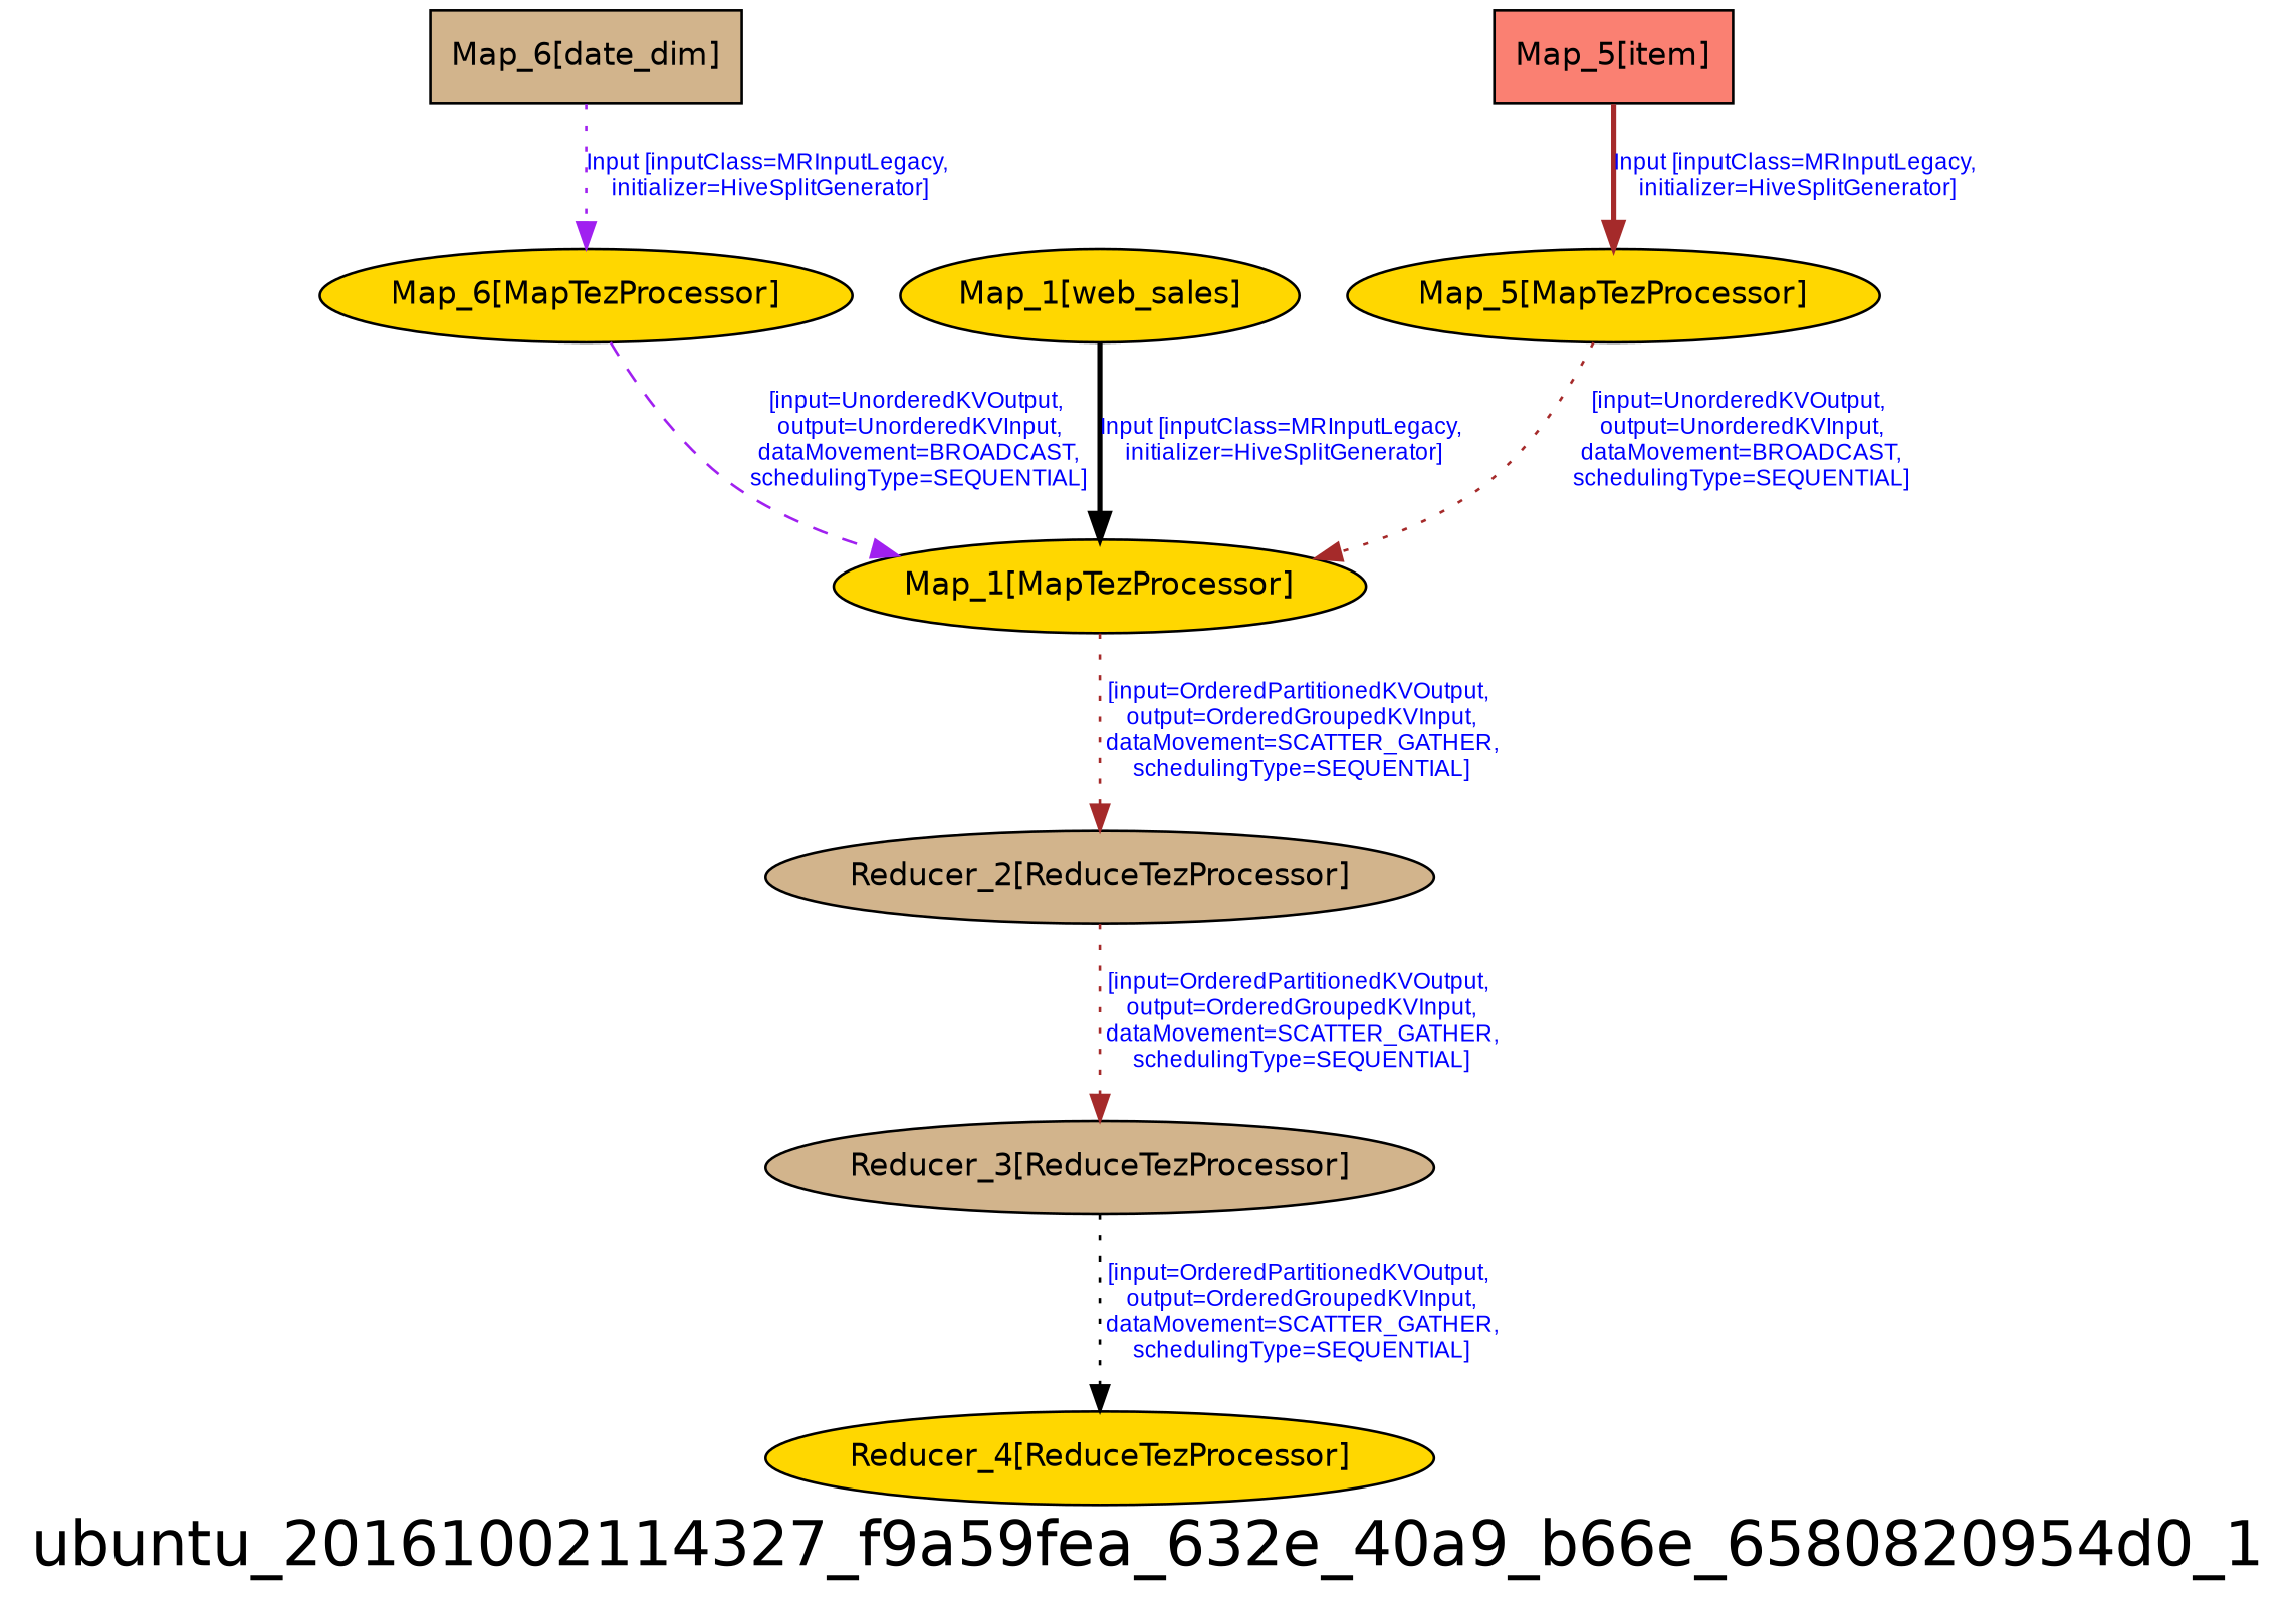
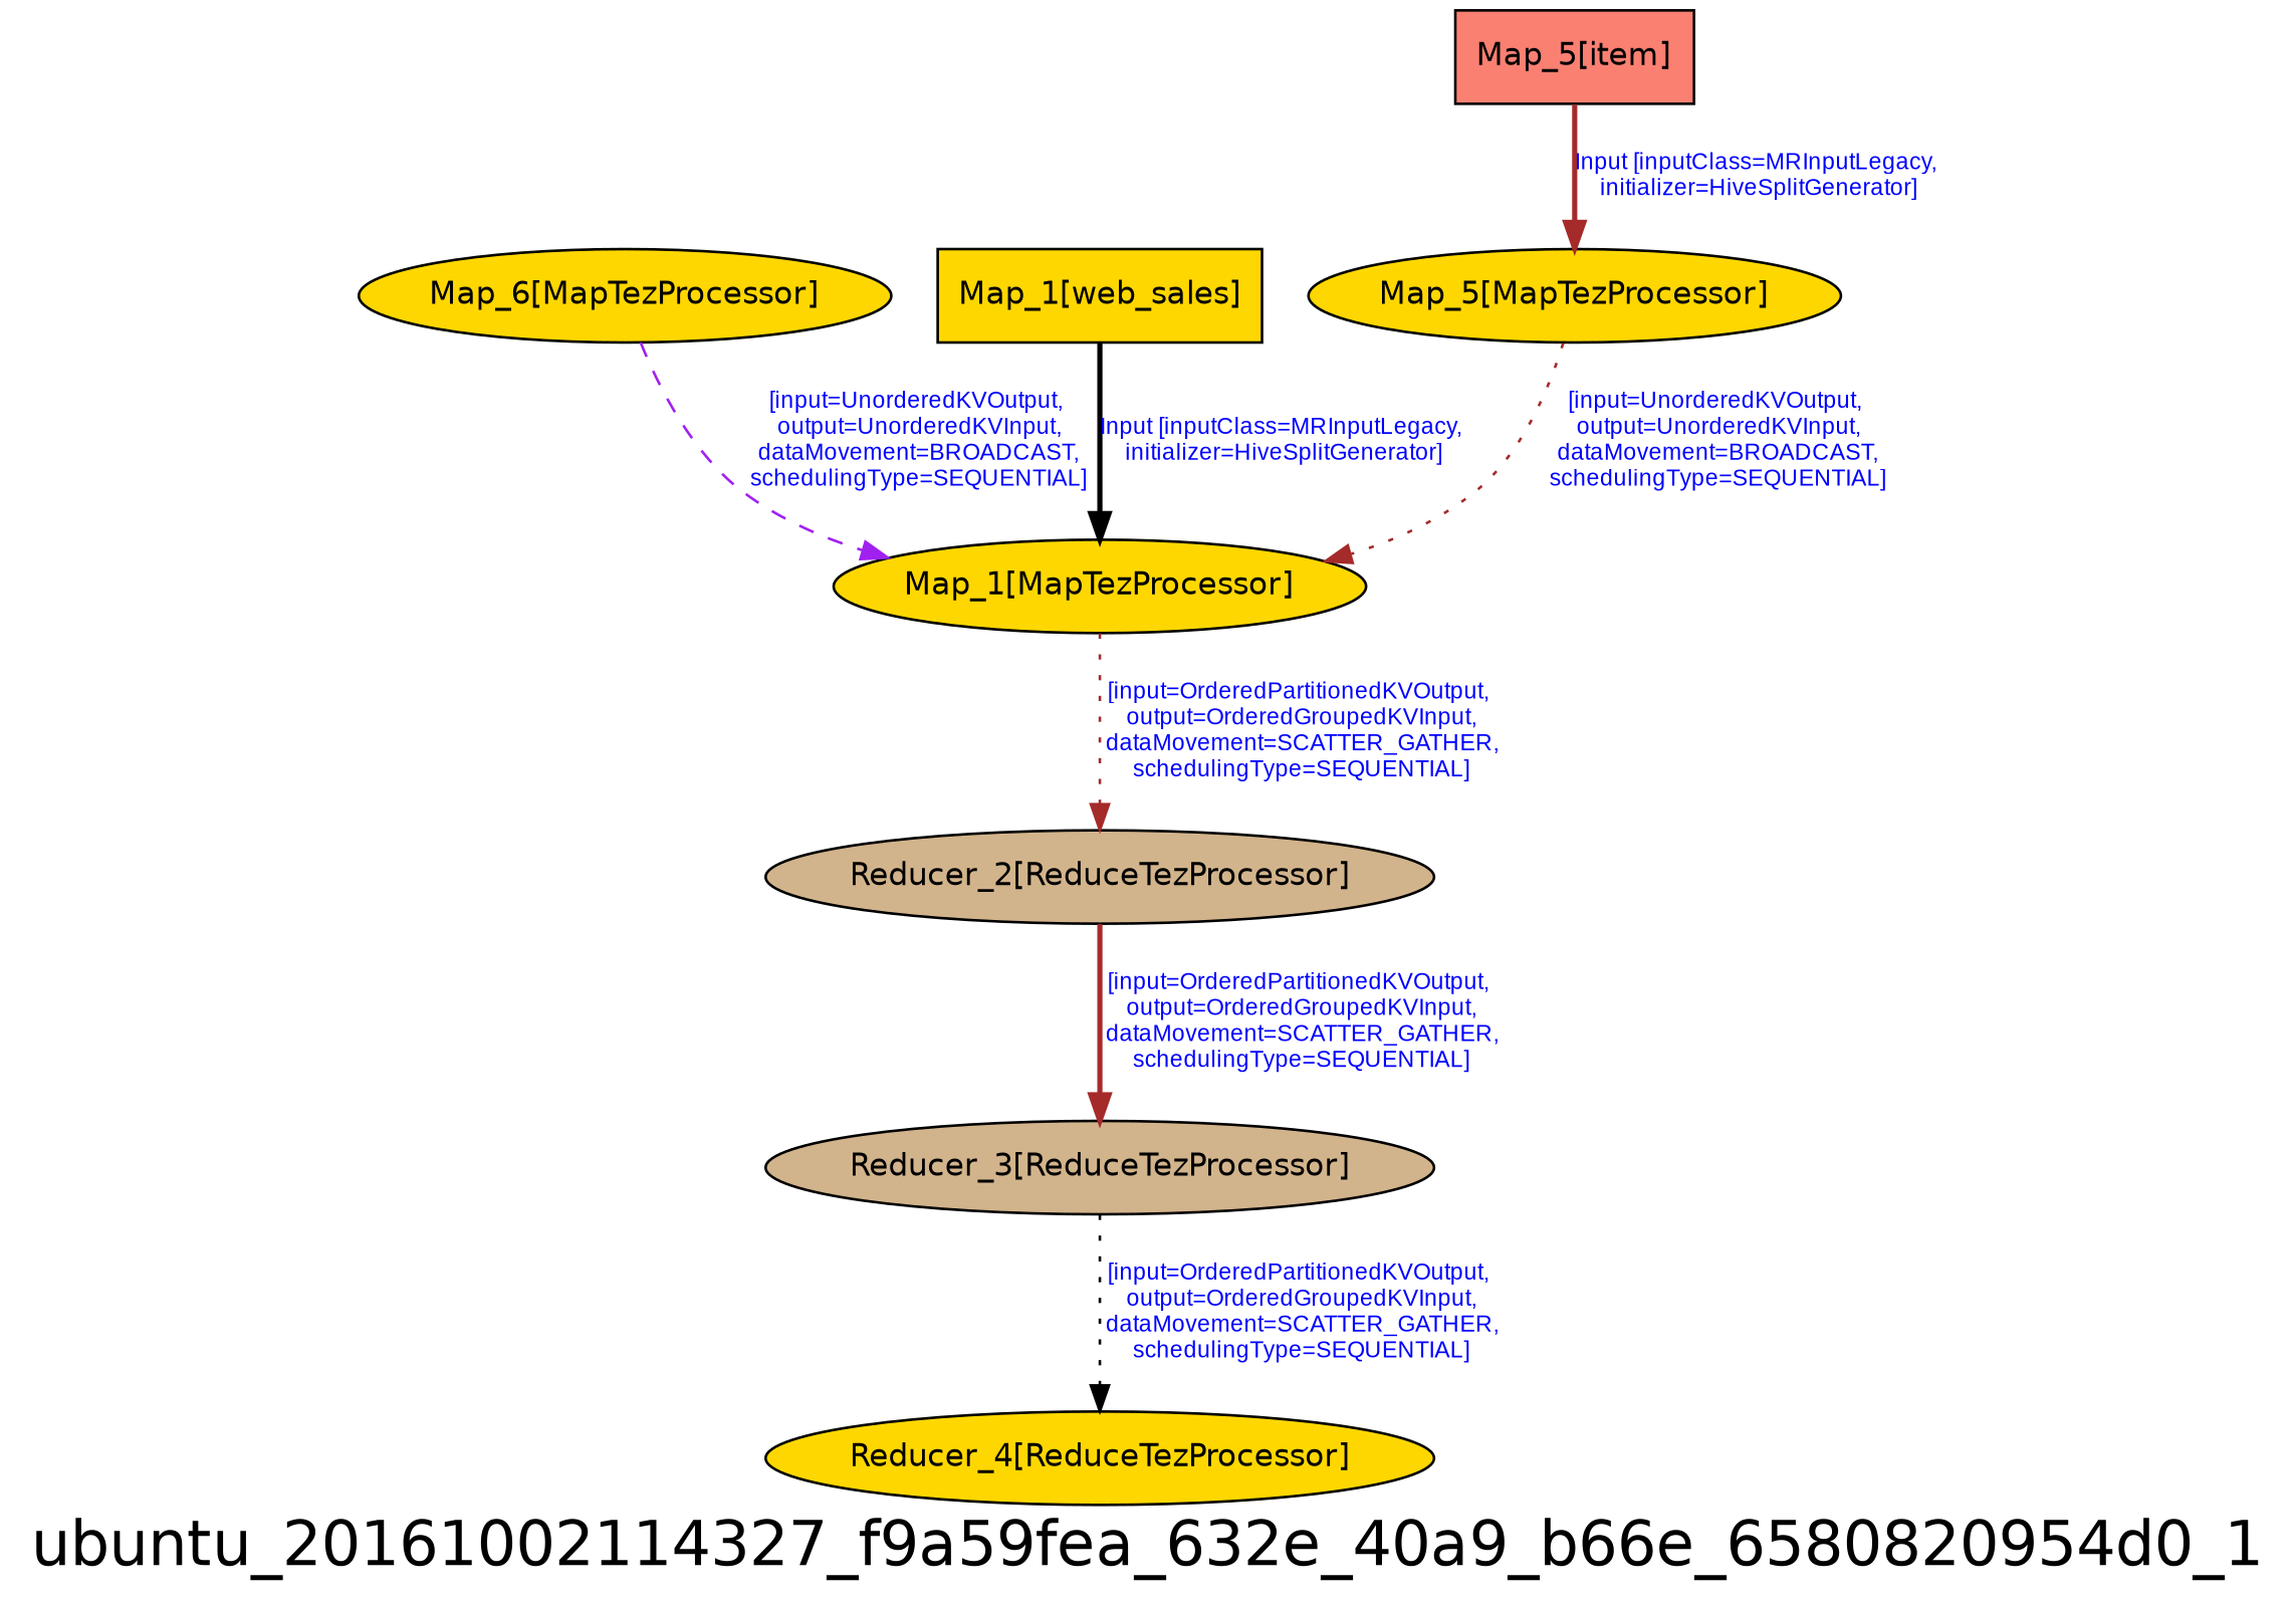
  digraph {
    fontname=Helvetica
    fontsize=24
    label=ubuntu_20161002114327_f9a59fea_632e_40a9_b66e_6580820954d0_1
    node [fillcolor=gold fontname=Helvetica fontsize=12 style=filled]
    edge [color=brown fontcolor=blue fontname=Arial fontsize=9 style=dotted]
    n1 [label="Reducer_4[ReduceTezProcessor]"]
    n2 [label="Map_6[MapTezProcessor]"]
    n3 [label="Map_1[MapTezProcessor]"]
    n4 [fillcolor=tan label="Reducer_2[ReduceTezProcessor]"]
    n5 [fillcolor=tan label="Reducer_3[ReduceTezProcessor]"]
-   n6 [label="Map_1[web_sales]" shape=ellipse]
+   n6 [label="Map_1[web_sales]" shape=box]
    n7 [label="Map_5[MapTezProcessor]"]
-   n8 [fillcolor=tan label="Map_6[date_dim]" shape=box]
    n9 [fillcolor=salmon label="Map_5[item]" shape=box]
    n2 -> n3 [color=purple label="[input=UnorderedKVOutput,\n output=UnorderedKVInput,\n dataMovement=BROADCAST,\n schedulingType=SEQUENTIAL]" style=dashed]
    n3 -> n4 [label="[input=OrderedPartitionedKVOutput,\n output=OrderedGroupedKVInput,\n dataMovement=SCATTER_GATHER,\n schedulingType=SEQUENTIAL]"]
-   n4 -> n5 [label="[input=OrderedPartitionedKVOutput,\n output=OrderedGroupedKVInput,\n dataMovement=SCATTER_GATHER,\n schedulingType=SEQUENTIAL]"]
+   n4 -> n5 [label="[input=OrderedPartitionedKVOutput,\n output=OrderedGroupedKVInput,\n dataMovement=SCATTER_GATHER,\n schedulingType=SEQUENTIAL]" style=bold]
    n5 -> n1 [color=black label="[input=OrderedPartitionedKVOutput,\n output=OrderedGroupedKVInput,\n dataMovement=SCATTER_GATHER,\n schedulingType=SEQUENTIAL]"]
    n6 -> n3 [color=black label="Input [inputClass=MRInputLegacy,\n initializer=HiveSplitGenerator]" style=bold]
    n7 -> n3 [label="[input=UnorderedKVOutput,\n output=UnorderedKVInput,\n dataMovement=BROADCAST,\n schedulingType=SEQUENTIAL]"]
-   n8 -> n2 [color=purple label="Input [inputClass=MRInputLegacy,\n initializer=HiveSplitGenerator]"]
    n9 -> n7 [label="Input [inputClass=MRInputLegacy,\n initializer=HiveSplitGenerator]" style=bold]
  }
